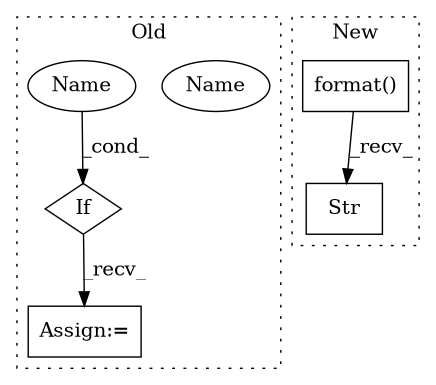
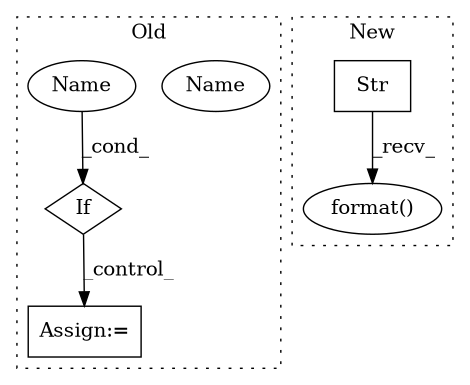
  digraph {
    node [a=87 l=6 s=2200 shape=box]
    n1 [a=96 l="3,15" label=If s="2197,2206" shape=diamond]
    n2 [a=68 l=3 label="Assign:=" s=2232]
    n3 [label=Name shape=ellipse]
    n4 [label=Name shape=ellipse]
-   n5 [a=75 l="124,1" label="format()" s="3323,3451"]
+   n5 [a=75 l="124,1" label="format()" s="3323,3451" shape=ellipse]
    n6 [a=66 l=71 label=Str s=3323]
    subgraph cluster_1 {
      label=Old
      style=dotted
      n1
      n2
      n3
      n4
    }
    subgraph cluster_2 {
      label=New
      style=dotted
      n5
      n6
    }
-   n1 -> n2 [label=_recv_]
+   n1 -> n2 [label=_control_]
    n4 -> n1 [label=_cond_]
-   n5 -> n6 [label=_recv_]
+   n6 -> n5 [label=_recv_]
  }
